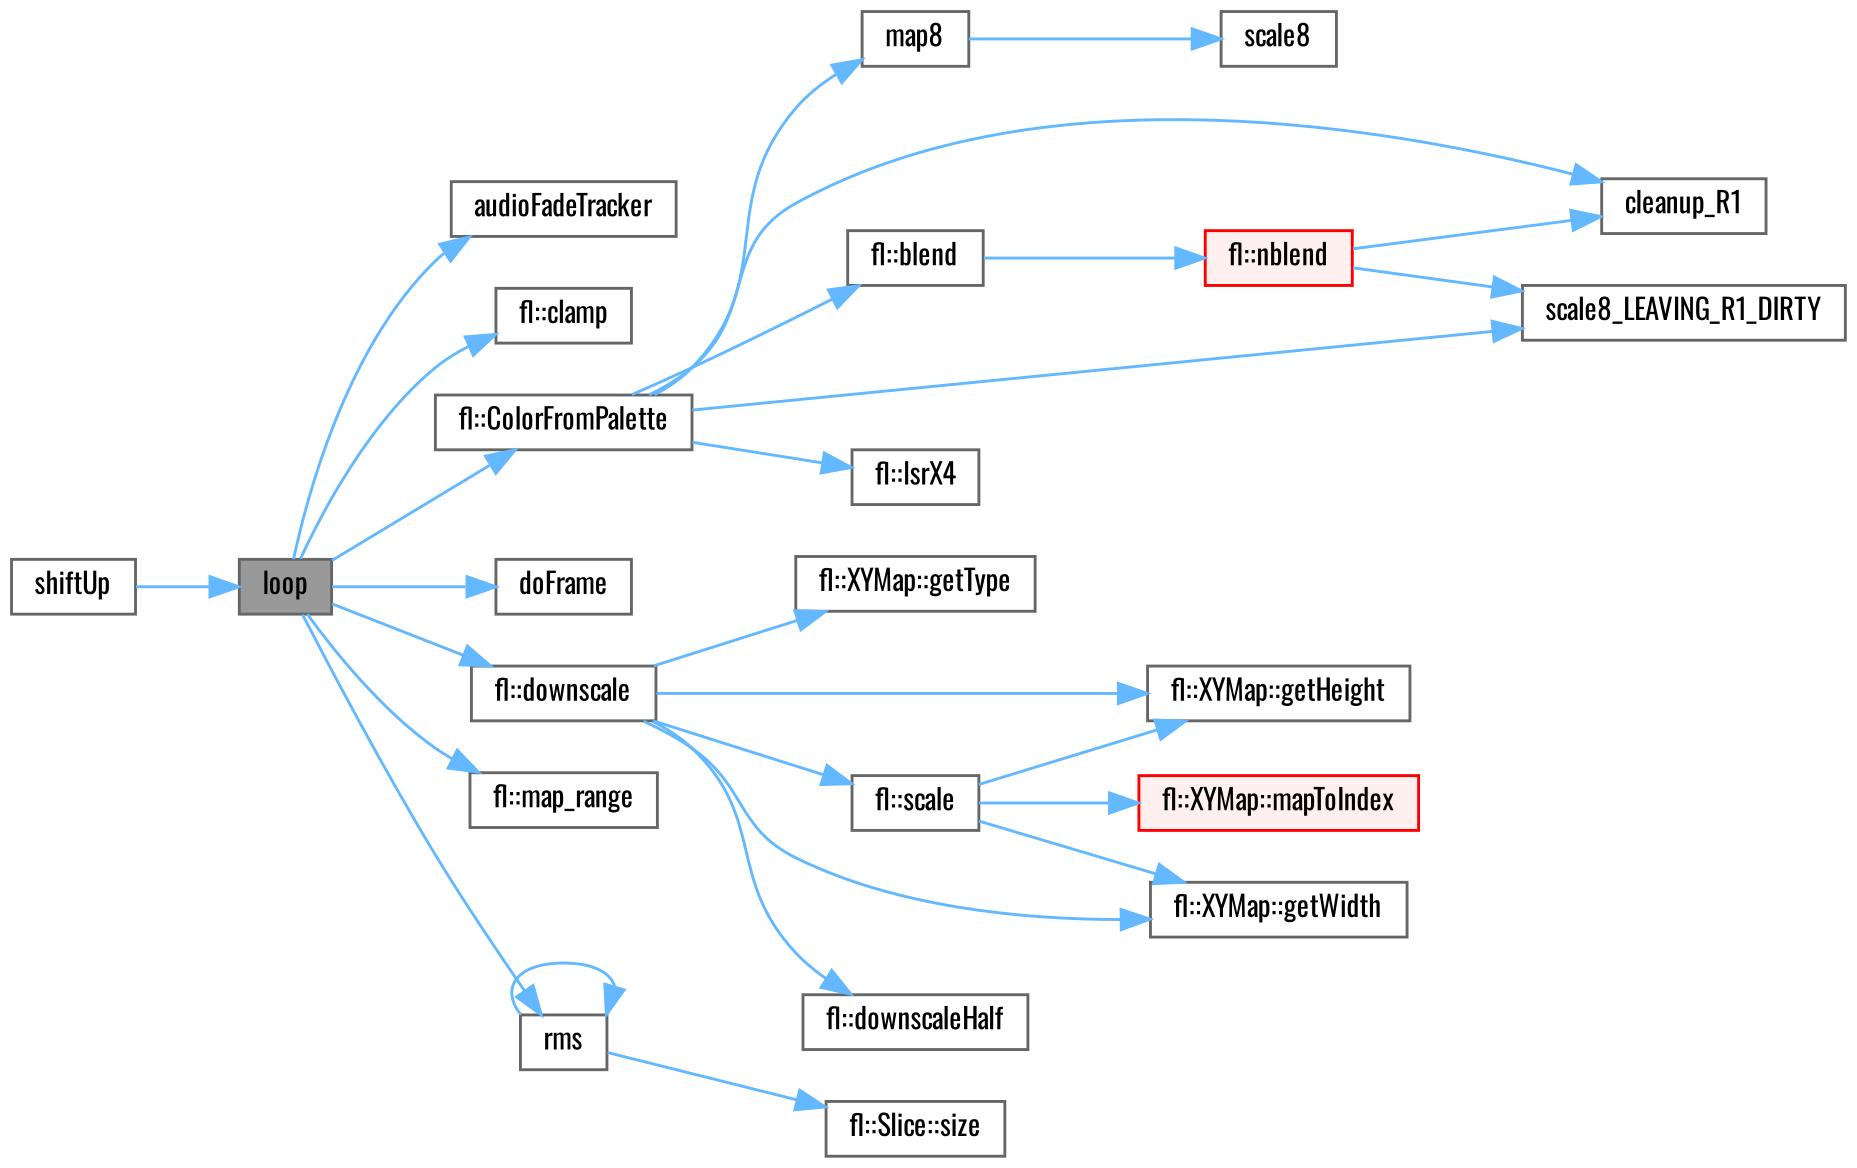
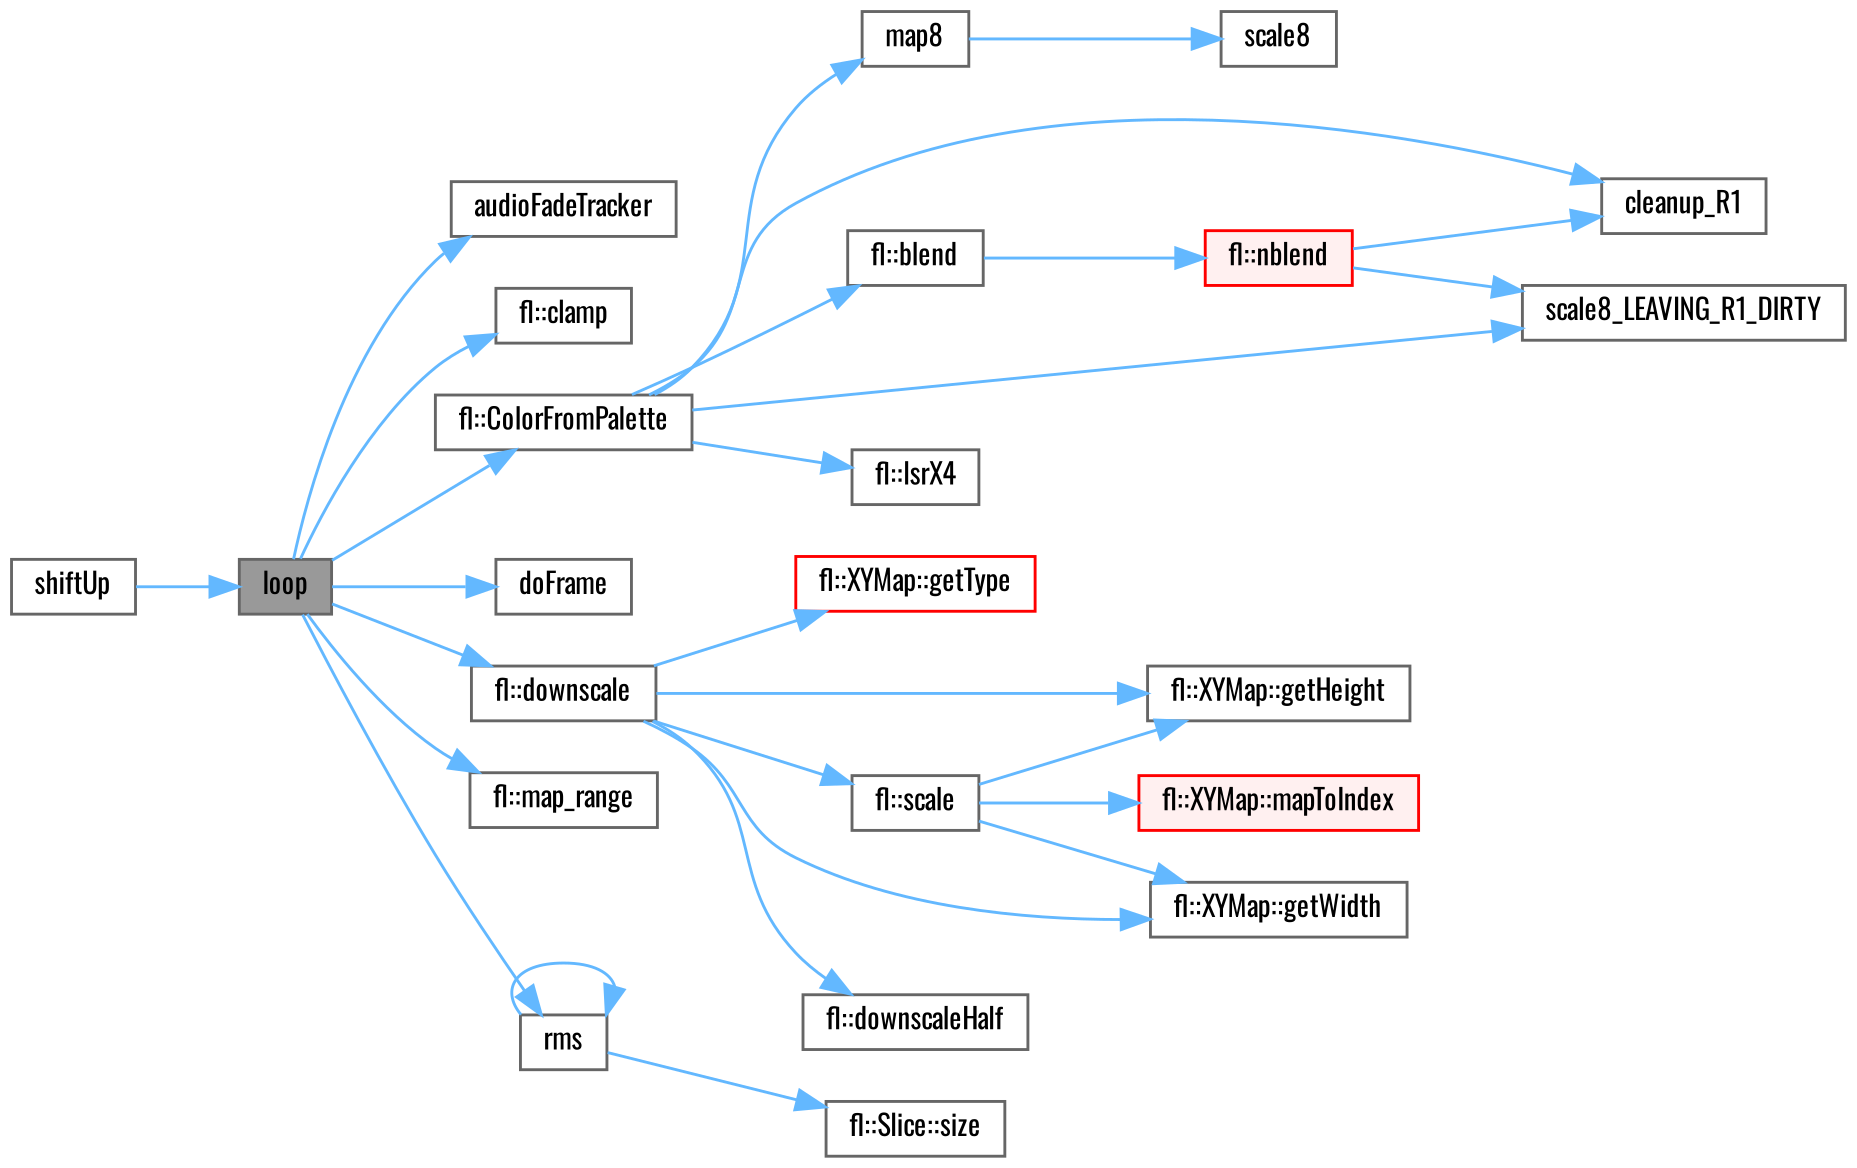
  digraph {
    fontname=Oswald
    rankdir=LR
    node [color=grey40 fillcolor=white fontname=Oswald fontsize=10 shape=box style=filled]
    edge [color=steelblue1 fontname=Oswald fontsize=10 labelfontname=Helvetica labelfontsize=10 style=solid]
    n1 [color=gray40 fillcolor=grey60 fontcolor=black height=0.2 label=loop width=0.4]
    n2 [height=0.2 label=audioFadeTracker width=0.4]
    n3 [height=0.2 label="fl::clamp" width=0.4]
    n4 [height=0.2 label="fl::ColorFromPalette" width=0.4]
    n5 [height=0.2 label=doFrame width=0.4]
    n6 [height=0.2 label="fl::downscale" width=0.4]
    n7 [height=0.2 label="fl::map_range" width=0.4]
    n8 [height=0.2 label=rms width=0.4]
    n9 [height=0.2 label="fl::blend" width=0.4]
    n10 [height=0.2 label=cleanup_R1 width=0.4]
    n11 [height=0.2 label=scale8_LEAVING_R1_DIRTY width=0.4]
    n12 [height=0.2 label="fl::lsrX4" width=0.4]
    n13 [height=0.2 label=map8 width=0.4]
    n14 [height=0.2 label="fl::scale" width=0.4]
    n15 [height=0.2 label="fl::XYMap::getHeight" width=0.4]
    n16 [height=0.2 label="fl::XYMap::getWidth" width=0.4]
    n17 [height=0.2 label="fl::downscaleHalf" width=0.4]
-   n18 [height=0.2 label="fl::XYMap::getType" width=0.4]
+   n18 [color=red height=0.2 label="fl::XYMap::getType" width=0.4]
    n19 [height=0.2 label="fl::Slice::size" width=0.4]
    n20 [height=0.2 label=shiftUp width=0.4]
    n21 [color=red fillcolor="#FFF0F0" height=0.2 label="fl::nblend" width=0.4]
    n22 [height=0.2 label=scale8 width=0.4]
    n23 [color=red fillcolor="#FFF0F0" height=0.2 label="fl::XYMap::mapToIndex" width=0.4]
    n1 -> n2
    n1 -> n3
    n1 -> n4
    n1 -> n5
    n1 -> n6
    n1 -> n7
    n1 -> n8
    n4 -> n9
    n4 -> n10
    n4 -> n11
    n4 -> n12
    n4 -> n13
    n6 -> n14
    n6 -> n15
    n6 -> n16
    n6 -> n17
    n6 -> n18
    n8 -> n8
    n8 -> n19
    n9 -> n21
    n13 -> n22
    n14 -> n15
    n14 -> n16
    n14 -> n23
    n20 -> n1
    n21 -> n10
    n21 -> n11
  }
